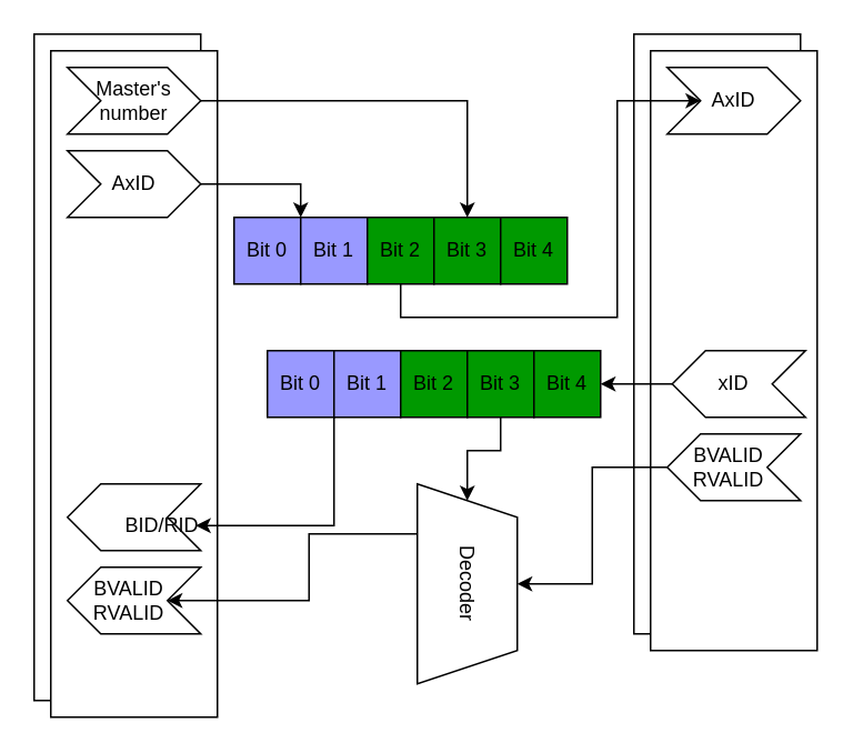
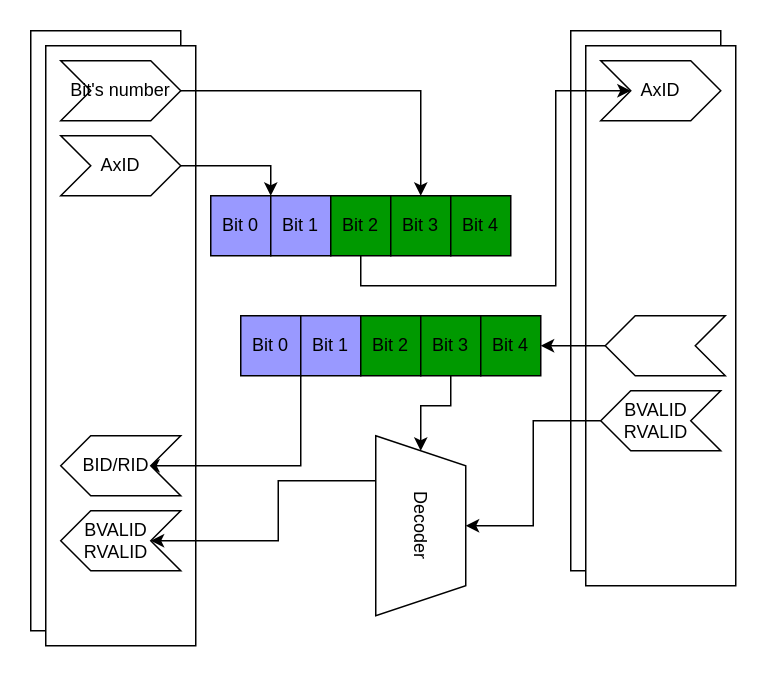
  <mxCell id="0" />
  <mxCell id="1" parent="0" />
  <mxCell id="2" value="" style="rounded=0;whiteSpace=wrap;html=1;fillColor=#FFFFFF;" vertex="1" parent="1"><mxGeometry x="380" y="20" width="100" height="360" as="geometry" /></mxCell>
  <mxCell id="3" value="" style="rounded=0;whiteSpace=wrap;html=1;fillColor=#FFFFFF;" vertex="1" parent="1"><mxGeometry x="20" y="20" width="100" height="400" as="geometry" /></mxCell>
  <mxCell id="4" value="" style="rounded=0;whiteSpace=wrap;html=1;fillColor=#FFFFFF;" vertex="1" parent="1"><mxGeometry x="390" y="30" width="100" height="360" as="geometry" /></mxCell>
  <mxCell id="5" value="" style="rounded=0;whiteSpace=wrap;html=1;fillColor=#FFFFFF;" vertex="1" parent="1"><mxGeometry x="30" y="30" width="100" height="400" as="geometry" /></mxCell>
  <mxCell id="6" value="Bit 0" style="rounded=0;whiteSpace=wrap;html=1;fillColor=#9999FF;" vertex="1" parent="1"><mxGeometry x="140" y="130" width="40" height="40" as="geometry" /></mxCell>
  <mxCell id="7" value="Bit 1" style="rounded=0;whiteSpace=wrap;html=1;fillColor=#9999FF;" vertex="1" parent="1"><mxGeometry x="180" y="130" width="40" height="40" as="geometry" /></mxCell>
  <mxCell id="8" style="edgeStyle=orthogonalEdgeStyle;rounded=0;orthogonalLoop=1;jettySize=auto;html=1;exitX=0.5;exitY=1;exitDx=0;exitDy=0;entryX=0;entryY=0.5;entryDx=0;entryDy=0;" edge="1" parent="1" source="9" target="18"><mxGeometry relative="1" as="geometry"><Array as="points"><mxPoint x="240" y="190" /><mxPoint x="370" y="190" /><mxPoint x="370" y="60" /></Array></mxGeometry></mxCell>
  <mxCell id="9" value="Bit 2" style="rounded=0;whiteSpace=wrap;html=1;fillColor=#009900;" vertex="1" parent="1"><mxGeometry x="220" y="130" width="40" height="40" as="geometry" /></mxCell>
  <mxCell id="10" value="Bit 3" style="rounded=0;whiteSpace=wrap;html=1;fillColor=#009900;" vertex="1" parent="1"><mxGeometry x="260" y="130" width="40" height="40" as="geometry" /></mxCell>
  <mxCell id="11" value="Bit 4" style="rounded=0;whiteSpace=wrap;html=1;fillColor=#009900;" vertex="1" parent="1"><mxGeometry x="300" y="130" width="40" height="40" as="geometry" /></mxCell>
  <mxCell id="12" style="edgeStyle=orthogonalEdgeStyle;rounded=0;orthogonalLoop=1;jettySize=auto;html=1;exitX=0.25;exitY=1;exitDx=0;exitDy=0;entryX=0;entryY=0.5;entryDx=0;entryDy=0;" edge="1" parent="1" source="13" target="34"><mxGeometry relative="1" as="geometry" /></mxCell>
  <mxCell id="13" value="Decoder" style="shape=trapezoid;perimeter=trapezoidPerimeter;whiteSpace=wrap;html=1;fixedSize=1;fillColor=#FFFFFF;rotation=90;" vertex="1" parent="1"><mxGeometry x="220" y="320" width="120" height="60" as="geometry" /></mxCell>
  <mxCell id="14" style="edgeStyle=orthogonalEdgeStyle;rounded=0;orthogonalLoop=1;jettySize=auto;html=1;exitX=1;exitY=0.5;exitDx=0;exitDy=0;entryX=0;entryY=0;entryDx=0;entryDy=0;" edge="1" parent="1" source="15" target="7"><mxGeometry relative="1" as="geometry" /></mxCell>
  <mxCell id="15" value="AxID" style="shape=step;perimeter=stepPerimeter;whiteSpace=wrap;html=1;fixedSize=1;fillColor=#FFFFFF;" vertex="1" parent="1"><mxGeometry x="40" y="90" width="80" height="40" as="geometry" /></mxCell>
  <mxCell id="16" style="edgeStyle=orthogonalEdgeStyle;rounded=0;orthogonalLoop=1;jettySize=auto;html=1;exitX=1;exitY=0.5;exitDx=0;exitDy=0;entryX=0.5;entryY=0;entryDx=0;entryDy=0;" edge="1" parent="1" source="17" target="10"><mxGeometry relative="1" as="geometry" /></mxCell>
- <mxCell id="17" value="Master's number" style="shape=step;perimeter=stepPerimeter;whiteSpace=wrap;html=1;fixedSize=1;fillColor=#FFFFFF;" vertex="1" parent="1"><mxGeometry x="40" y="40" width="80" height="40" as="geometry" /></mxCell>
+ <mxCell id="17" value="Bit's number" style="shape=step;perimeter=stepPerimeter;whiteSpace=wrap;html=1;fixedSize=1;fillColor=#FFFFFF;" vertex="1" parent="1"><mxGeometry x="40" y="40" width="80" height="40" as="geometry" /></mxCell>
  <mxCell id="18" value="AxID" style="shape=step;perimeter=stepPerimeter;whiteSpace=wrap;html=1;fixedSize=1;fillColor=#FFFFFF;" vertex="1" parent="1"><mxGeometry x="400" y="40" width="80" height="40" as="geometry" /></mxCell>
  <mxCell id="19" style="edgeStyle=orthogonalEdgeStyle;rounded=0;orthogonalLoop=1;jettySize=auto;html=1;exitX=1;exitY=0.5;exitDx=0;exitDy=0;entryX=1;entryY=0.5;entryDx=0;entryDy=0;" edge="1" parent="1" source="20" target="28"><mxGeometry relative="1" as="geometry" /></mxCell>
  <mxCell id="20" value="" style="shape=step;perimeter=stepPerimeter;whiteSpace=wrap;html=1;fixedSize=1;fillColor=#FFFFFF;rotation=-180;" vertex="1" parent="1"><mxGeometry x="403" y="210" width="80" height="40" as="geometry" /></mxCell>
- <mxCell id="21" value="xID" style="text;html=1;strokeColor=none;fillColor=none;align=center;verticalAlign=middle;whiteSpace=wrap;rounded=0;" vertex="1" parent="1"><mxGeometry x="420" y="220" width="40" height="20" as="geometry" /></mxCell>
  <mxCell id="22" value="Bit 0" style="rounded=0;whiteSpace=wrap;html=1;fillColor=#9999FF;" vertex="1" parent="1"><mxGeometry x="160" y="210" width="40" height="40" as="geometry" /></mxCell>
  <mxCell id="23" style="edgeStyle=orthogonalEdgeStyle;rounded=0;orthogonalLoop=1;jettySize=auto;html=1;exitX=0;exitY=1;exitDx=0;exitDy=0;entryX=1;entryY=0.5;entryDx=0;entryDy=0;" edge="1" parent="1" source="24" target="30"><mxGeometry relative="1" as="geometry" /></mxCell>
  <mxCell id="24" value="Bit 1" style="rounded=0;whiteSpace=wrap;html=1;fillColor=#9999FF;" vertex="1" parent="1"><mxGeometry x="200" y="210" width="40" height="40" as="geometry" /></mxCell>
  <mxCell id="25" value="Bit 2" style="rounded=0;whiteSpace=wrap;html=1;fillColor=#009900;" vertex="1" parent="1"><mxGeometry x="240" y="210" width="40" height="40" as="geometry" /></mxCell>
  <mxCell id="26" style="edgeStyle=orthogonalEdgeStyle;rounded=0;orthogonalLoop=1;jettySize=auto;html=1;exitX=0.5;exitY=1;exitDx=0;exitDy=0;entryX=0;entryY=0.5;entryDx=0;entryDy=0;" edge="1" parent="1" source="27" target="13"><mxGeometry relative="1" as="geometry" /></mxCell>
  <mxCell id="27" value="Bit 3" style="rounded=0;whiteSpace=wrap;html=1;fillColor=#009900;" vertex="1" parent="1"><mxGeometry x="280" y="210" width="40" height="40" as="geometry" /></mxCell>
  <mxCell id="28" value="Bit 4" style="rounded=0;whiteSpace=wrap;html=1;fillColor=#009900;" vertex="1" parent="1"><mxGeometry x="320" y="210" width="40" height="40" as="geometry" /></mxCell>
  <mxCell id="29" value="" style="shape=step;perimeter=stepPerimeter;whiteSpace=wrap;html=1;fixedSize=1;fillColor=#FFFFFF;rotation=-180;" vertex="1" parent="1"><mxGeometry x="40" y="290" width="80" height="40" as="geometry" /></mxCell>
- <mxCell id="30" value="BID/RID" style="text;html=1;strokeColor=none;fillColor=none;align=center;verticalAlign=middle;whiteSpace=wrap;rounded=0;" vertex="1" parent="1"><mxGeometry x="77" y="305" width="40" height="20" as="geometry" /></mxCell>
+ <mxCell id="30" value="BID/RID" style="text;html=1;strokeColor=none;fillColor=none;align=center;verticalAlign=middle;whiteSpace=wrap;rounded=0;" vertex="1" parent="1"><mxGeometry x="57" y="300" width="40" height="20" as="geometry" /></mxCell>
  <mxCell id="31" style="edgeStyle=orthogonalEdgeStyle;rounded=0;orthogonalLoop=1;jettySize=auto;html=1;exitX=1;exitY=0.5;exitDx=0;exitDy=0;entryX=0.5;entryY=0;entryDx=0;entryDy=0;" edge="1" parent="1" source="32" target="13"><mxGeometry relative="1" as="geometry" /></mxCell>
  <mxCell id="32" value="" style="shape=step;perimeter=stepPerimeter;whiteSpace=wrap;html=1;fixedSize=1;fillColor=#FFFFFF;rotation=-180;" vertex="1" parent="1"><mxGeometry x="400" y="260" width="80" height="40" as="geometry" /></mxCell>
  <mxCell id="33" value="BVALID RVALID" style="text;html=1;strokeColor=none;fillColor=none;align=center;verticalAlign=middle;whiteSpace=wrap;rounded=0;" vertex="1" parent="1"><mxGeometry x="417" y="270" width="40" height="20" as="geometry" /></mxCell>
  <mxCell id="34" value="" style="shape=step;perimeter=stepPerimeter;whiteSpace=wrap;html=1;fixedSize=1;fillColor=#FFFFFF;rotation=-180;" vertex="1" parent="1"><mxGeometry x="40" y="340" width="80" height="40" as="geometry" /></mxCell>
  <mxCell id="35" value="BVALID RVALID" style="text;html=1;strokeColor=none;fillColor=none;align=center;verticalAlign=middle;whiteSpace=wrap;rounded=0;" vertex="1" parent="1"><mxGeometry x="57" y="350" width="40" height="20" as="geometry" /></mxCell>
